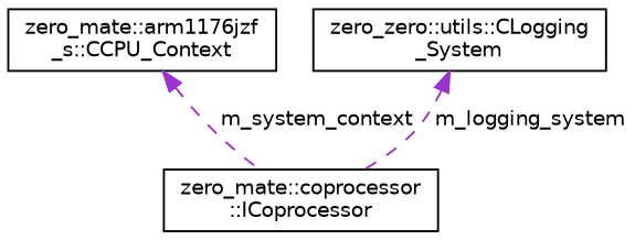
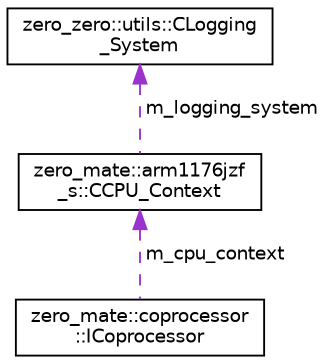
  digraph {
    node [color=black fontname=Helvetica fontsize=10 shape=record]
    edge [color=darkorchid3 dir=back fontname=Helvetica fontsize=10 labelfontname=Helvetica labelfontsize=10 style=dashed]
    n1 [height=0.2 label="zero_mate::coprocessor\l::ICoprocessor" width=0.4]
    n2 [height=0.2 label="zero_mate::arm1176jzf\l_s::CCPU_Context" width=0.4]
    n3 [height=0.2 label="zero_zero::utils::CLogging\l_System" width=0.4]
-   n2 -> n1 [label=" m_system_context"]
-   n3 -> n1 [label=" m_logging_system"]
+   n2 -> n1 [label=" m_cpu_context"]
+   n3 -> n2 [label=" m_logging_system"]
  }
